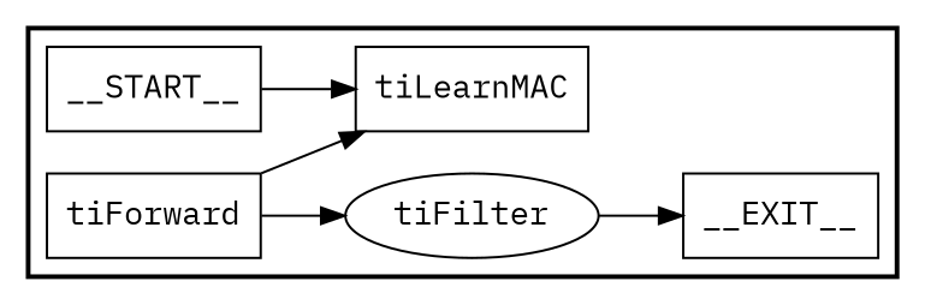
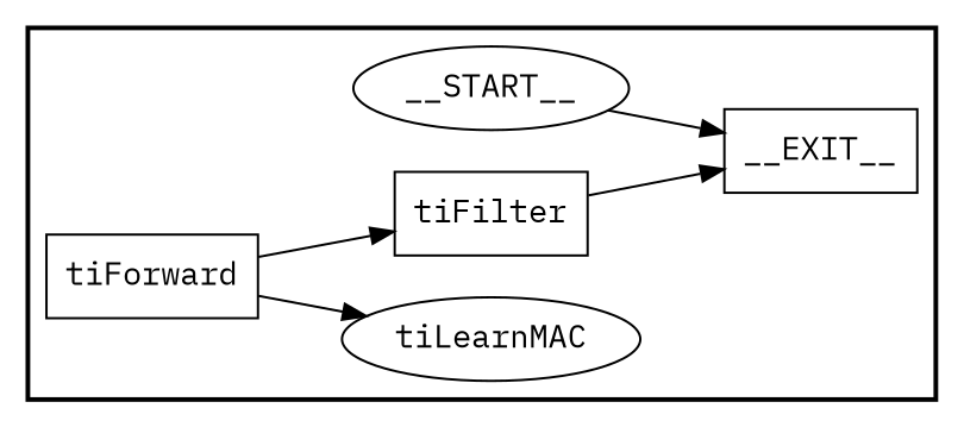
  digraph {
    fontname="IBM Plex Mono"
    rankdir=LR
    node [fontname="IBM Plex Mono" shape=rectangle style=solid]
    edge [fontname="IBM Plex Mono"]
-   n1 [label=__START__]
-   n2 [label=tiLearnMAC shape=box]
+   n1 [label=__START__ shape=ellipse]
+   n2 [label=tiLearnMAC shape=ellipse]
    n3 [label=__EXIT__]
    n4 [label=tiForward shape=box]
-   n5 [label=tiFilter shape=ellipse]
+   n5 [label=tiFilter shape=box]
    subgraph cluster_1 {
      labeljust=r
      style=bold
      n1
      n2
      n3
      n4
      n5
    }
-   n1 -> n2
+   n1 -> n3
    n4 -> n2
    n4 -> n5
    n5 -> n3
  }
